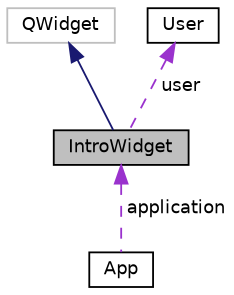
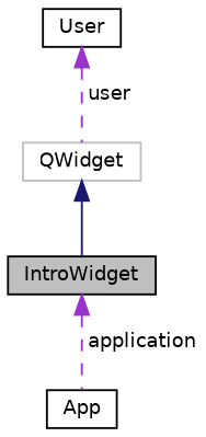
  digraph {
    node [color=black fillcolor=white fontname=Helvetica fontsize=10 shape=record style=filled]
    edge [color=darkorchid3 dir=back fontname=Helvetica fontsize=10 labelfontname=Helvetica labelfontsize=10 style=dashed]
    n1 [fillcolor=grey75 fontcolor=black height=0.2 label=IntroWidget width=0.4]
    n2 [height=0.2 label=App width=0.4]
    n3 [color=grey75 height=0.2 label=QWidget width=0.4]
    n4 [height=0.2 label=User width=0.4]
    n1 -> n2 [label=" application"]
    n3 -> n1 [color=midnightblue style=solid]
-   n4 -> n1 [label=" user"]
+   n4 -> n3 [label=" user"]
  }
